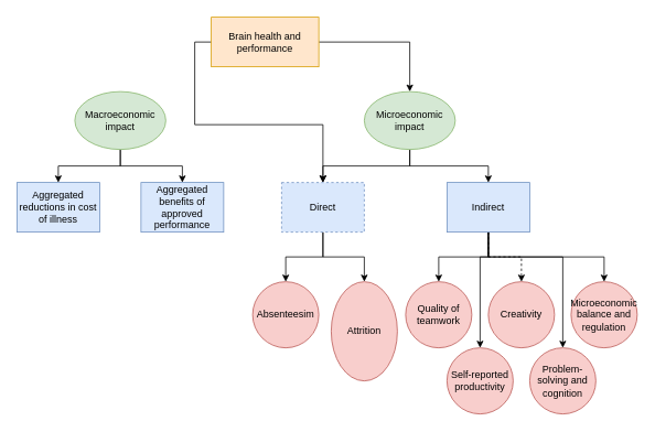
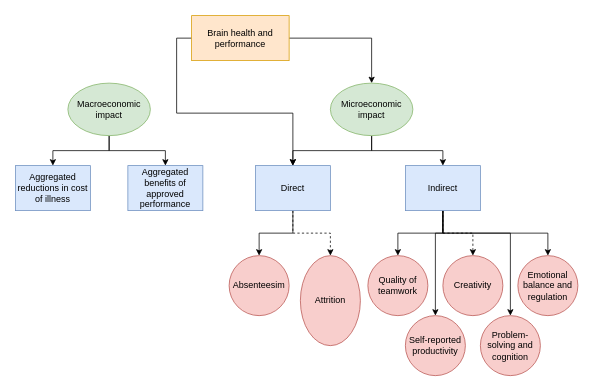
  <mxCell id="0" />
  <mxCell id="1" parent="0" />
  <mxCell id="2" style="edgeStyle=orthogonalEdgeStyle;rounded=0;orthogonalLoop=1;jettySize=auto;html=1;entryX=0.5;entryY=0;entryDx=0;entryDy=0;" edge="1" parent="1" source="28" target="8"><mxGeometry relative="1" as="geometry"><mxPoint x="320" y="-10" as="sourcePoint" /><Array as="points"><mxPoint x="320" y="50" /><mxPoint x="495" y="50" /></Array></mxGeometry></mxCell>
  <mxCell id="3" style="edgeStyle=orthogonalEdgeStyle;rounded=0;orthogonalLoop=1;jettySize=auto;html=1;exitX=0.5;exitY=1;exitDx=0;exitDy=0;entryX=0.5;entryY=0;entryDx=0;entryDy=0;" edge="1" parent="1" source="5" target="9"><mxGeometry relative="1" as="geometry" /></mxCell>
  <mxCell id="4" style="edgeStyle=orthogonalEdgeStyle;rounded=0;orthogonalLoop=1;jettySize=auto;html=1;exitX=0.5;exitY=1;exitDx=0;exitDy=0;entryX=0.5;entryY=0;entryDx=0;entryDy=0;" edge="1" parent="1" source="5" target="10"><mxGeometry relative="1" as="geometry" /></mxCell>
  <mxCell id="5" value="Macroeconomic impact" style="ellipse;whiteSpace=wrap;html=1;fillColor=#d5e8d4;strokeColor=#82b366;" vertex="1" parent="1"><mxGeometry x="90" y="110" width="110" height="70" as="geometry" /></mxCell>
  <mxCell id="6" style="edgeStyle=orthogonalEdgeStyle;rounded=0;orthogonalLoop=1;jettySize=auto;html=1;exitX=0.5;exitY=1;exitDx=0;exitDy=0;" edge="1" parent="1" source="8" target="13"><mxGeometry relative="1" as="geometry" /></mxCell>
  <mxCell id="7" style="edgeStyle=orthogonalEdgeStyle;rounded=0;orthogonalLoop=1;jettySize=auto;html=1;exitX=0.5;exitY=1;exitDx=0;exitDy=0;" edge="1" parent="1" source="8" target="19"><mxGeometry relative="1" as="geometry" /></mxCell>
  <mxCell id="8" value="Microeconomic impact" style="ellipse;whiteSpace=wrap;html=1;fillColor=#d5e8d4;strokeColor=#82b366;" vertex="1" parent="1"><mxGeometry x="440" y="110" width="110" height="70" as="geometry" /></mxCell>
  <mxCell id="9" value="Aggregated reductions in cost of illness" style="rounded=0;whiteSpace=wrap;html=1;fillColor=#dae8fc;strokeColor=#6c8ebf;" vertex="1" parent="1"><mxGeometry x="20" y="220" width="100" height="60" as="geometry" /></mxCell>
  <mxCell id="10" value="Aggregated benefits of approved performance" style="rounded=0;whiteSpace=wrap;html=1;fillColor=#dae8fc;strokeColor=#6c8ebf;" vertex="1" parent="1"><mxGeometry x="170" y="220" width="100" height="60" as="geometry" /></mxCell>
  <mxCell id="11" style="edgeStyle=orthogonalEdgeStyle;rounded=0;orthogonalLoop=1;jettySize=auto;html=1;exitX=0.5;exitY=1;exitDx=0;exitDy=0;entryX=0.5;entryY=0;entryDx=0;entryDy=0;" edge="1" parent="1" source="13" target="20"><mxGeometry relative="1" as="geometry" /></mxCell>
- <mxCell id="12" style="edgeStyle=orthogonalEdgeStyle;rounded=0;orthogonalLoop=1;jettySize=auto;html=1;exitX=0.5;exitY=1;exitDx=0;exitDy=0;entryX=0.5;entryY=0;entryDx=0;entryDy=0;" edge="1" parent="1" source="13" target="21"><mxGeometry relative="1" as="geometry" /></mxCell>
- <mxCell id="13" value="Direct" style="rounded=0;whiteSpace=wrap;html=1;fillColor=#dae8fc;strokeColor=#6c8ebf;dashed=1;" vertex="1" parent="1"><mxGeometry x="340" y="220" width="100" height="60" as="geometry" /></mxCell>
+ <mxCell id="12" style="edgeStyle=orthogonalEdgeStyle;rounded=0;orthogonalLoop=1;jettySize=auto;html=1;exitX=0.5;exitY=1;exitDx=0;exitDy=0;entryX=0.5;entryY=0;entryDx=0;entryDy=0;dashed=1;" edge="1" parent="1" source="13" target="21"><mxGeometry relative="1" as="geometry" /></mxCell>
+ <mxCell id="13" value="Direct" style="rounded=0;whiteSpace=wrap;html=1;fillColor=#dae8fc;strokeColor=#6c8ebf;" vertex="1" parent="1"><mxGeometry x="340" y="220" width="100" height="60" as="geometry" /></mxCell>
  <mxCell id="14" style="edgeStyle=orthogonalEdgeStyle;rounded=0;orthogonalLoop=1;jettySize=auto;html=1;exitX=0.5;exitY=1;exitDx=0;exitDy=0;" edge="1" parent="1" source="19" target="25"><mxGeometry relative="1" as="geometry" /></mxCell>
  <mxCell id="15" style="edgeStyle=orthogonalEdgeStyle;rounded=0;orthogonalLoop=1;jettySize=auto;html=1;exitX=0.5;exitY=1;exitDx=0;exitDy=0;entryX=0.5;entryY=0;entryDx=0;entryDy=0;dashed=1;" edge="1" parent="1" source="19" target="26"><mxGeometry relative="1" as="geometry" /></mxCell>
  <mxCell id="16" style="edgeStyle=orthogonalEdgeStyle;rounded=0;orthogonalLoop=1;jettySize=auto;html=1;exitX=0.5;exitY=1;exitDx=0;exitDy=0;entryX=0.5;entryY=0;entryDx=0;entryDy=0;" edge="1" parent="1" source="19" target="24"><mxGeometry relative="1" as="geometry" /></mxCell>
  <mxCell id="17" style="edgeStyle=orthogonalEdgeStyle;rounded=0;orthogonalLoop=1;jettySize=auto;html=1;exitX=0.5;exitY=1;exitDx=0;exitDy=0;entryX=0.5;entryY=0;entryDx=0;entryDy=0;" edge="1" parent="1" source="19" target="22"><mxGeometry relative="1" as="geometry"><Array as="points"><mxPoint x="590" y="310" /><mxPoint x="580" y="310" /></Array></mxGeometry></mxCell>
  <mxCell id="18" style="edgeStyle=orthogonalEdgeStyle;rounded=0;orthogonalLoop=1;jettySize=auto;html=1;exitX=0.5;exitY=1;exitDx=0;exitDy=0;entryX=0.5;entryY=0;entryDx=0;entryDy=0;" edge="1" parent="1" source="19" target="23"><mxGeometry relative="1" as="geometry"><Array as="points"><mxPoint x="590" y="310" /><mxPoint x="680" y="310" /></Array></mxGeometry></mxCell>
  <mxCell id="19" value="Indirect" style="rounded=0;whiteSpace=wrap;html=1;fillColor=#dae8fc;strokeColor=#6c8ebf;" vertex="1" parent="1"><mxGeometry x="540" y="220" width="100" height="60" as="geometry" /></mxCell>
  <mxCell id="20" value="Absenteesim" style="ellipse;whiteSpace=wrap;html=1;aspect=fixed;fillColor=#f8cecc;strokeColor=#b85450;" vertex="1" parent="1"><mxGeometry x="305" y="340" width="80" height="80" as="geometry" /></mxCell>
  <mxCell id="21" value="Attrition" style="ellipse;whiteSpace=wrap;html=1;aspect=fixed;fillColor=#f8cecc;strokeColor=#b85450;" vertex="1" parent="1"><mxGeometry x="400" y="340" width="80" height="120" as="geometry" /></mxCell>
  <mxCell id="22" value="Self-reported productivity" style="ellipse;whiteSpace=wrap;html=1;aspect=fixed;fillColor=#f8cecc;strokeColor=#b85450;" vertex="1" parent="1"><mxGeometry x="540" y="420" width="80" height="80" as="geometry" /></mxCell>
  <mxCell id="23" value="Problem-solving and cognition" style="ellipse;whiteSpace=wrap;html=1;aspect=fixed;fillColor=#f8cecc;strokeColor=#b85450;" vertex="1" parent="1"><mxGeometry x="640" y="420" width="80" height="80" as="geometry" /></mxCell>
- <mxCell id="24" value="Microeconomic balance and regulation" style="ellipse;whiteSpace=wrap;html=1;aspect=fixed;fillColor=#f8cecc;strokeColor=#b85450;" vertex="1" parent="1"><mxGeometry x="690" y="340" width="80" height="80" as="geometry" /></mxCell>
+ <mxCell id="24" value="Emotional balance and regulation" style="ellipse;whiteSpace=wrap;html=1;aspect=fixed;fillColor=#f8cecc;strokeColor=#b85450;" vertex="1" parent="1"><mxGeometry x="690" y="340" width="80" height="80" as="geometry" /></mxCell>
  <mxCell id="25" value="Quality of teamwork" style="ellipse;whiteSpace=wrap;html=1;aspect=fixed;fillColor=#f8cecc;strokeColor=#b85450;" vertex="1" parent="1"><mxGeometry x="490" y="340" width="80" height="80" as="geometry" /></mxCell>
  <mxCell id="26" value="Creativity" style="ellipse;whiteSpace=wrap;html=1;aspect=fixed;fillColor=#f8cecc;strokeColor=#b85450;" vertex="1" parent="1"><mxGeometry x="590" y="340" width="80" height="80" as="geometry" /></mxCell>
  <mxCell id="27" style="edgeStyle=orthogonalEdgeStyle;rounded=0;orthogonalLoop=1;jettySize=auto;html=1;exitX=0;exitY=0.5;exitDx=0;exitDy=0;" edge="1" parent="1" source="28" target="13"><mxGeometry relative="1" as="geometry" /></mxCell>
  <mxCell id="28" value="Brain health and performance" style="rounded=0;whiteSpace=wrap;html=1;fillColor=#ffe6cc;strokeColor=#d79b00;" vertex="1" parent="1"><mxGeometry x="255" y="20" width="130" height="60" as="geometry" /></mxCell>
